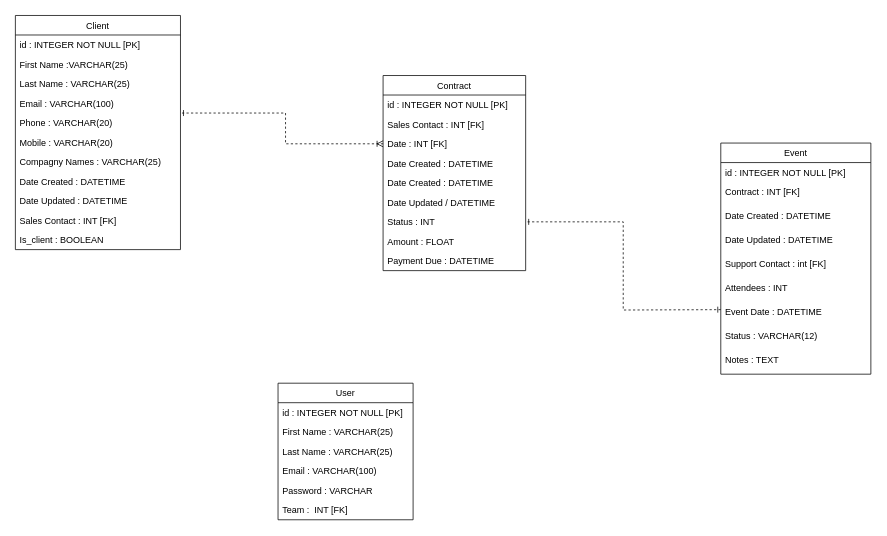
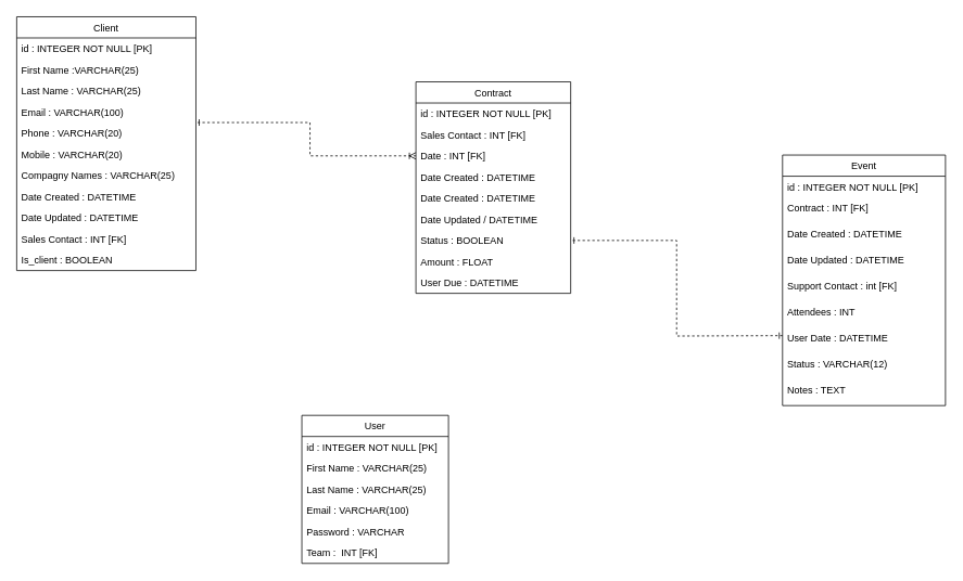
  <mxCell id="0" />
  <mxCell id="1" parent="0" />
  <mxCell id="2" value="Event" style="swimlane;fontStyle=0;childLayout=stackLayout;horizontal=1;startSize=26;fillColor=none;horizontalStack=0;resizeParent=1;resizeParentMax=0;resizeLast=0;collapsible=1;marginBottom=0;direction=east;" parent="1" vertex="1"><mxGeometry x="960" y="190" width="200" height="308" as="geometry"><mxRectangle x="410" y="230" width="80" height="30" as="alternateBounds" /></mxGeometry></mxCell>
  <mxCell id="3" value="id : INTEGER NOT NULL [PK]" style="text;strokeColor=none;fillColor=none;align=left;verticalAlign=top;spacingLeft=4;spacingRight=4;overflow=hidden;rotatable=0;points=[[0,0.5],[1,0.5]];portConstraint=eastwest;" parent="2" vertex="1"><mxGeometry y="26" width="200" height="26" as="geometry" /></mxCell>
  <mxCell id="4" value="Contract : INT [FK]" style="text;strokeColor=none;fillColor=none;align=left;verticalAlign=top;spacingLeft=4;spacingRight=4;overflow=hidden;rotatable=0;points=[[0,0.5],[1,0.5]];portConstraint=eastwest;" parent="2" vertex="1"><mxGeometry y="52" width="200" height="32" as="geometry" /></mxCell>
  <mxCell id="5" value="Date Created : DATETIME" style="text;strokeColor=none;fillColor=none;align=left;verticalAlign=top;spacingLeft=4;spacingRight=4;overflow=hidden;rotatable=0;points=[[0,0.5],[1,0.5]];portConstraint=eastwest;" parent="2" vertex="1"><mxGeometry y="84" width="200" height="32" as="geometry" /></mxCell>
  <mxCell id="6" value="Date Updated : DATETIME" style="text;strokeColor=none;fillColor=none;align=left;verticalAlign=top;spacingLeft=4;spacingRight=4;overflow=hidden;rotatable=0;points=[[0,0.5],[1,0.5]];portConstraint=eastwest;" parent="2" vertex="1"><mxGeometry y="116" width="200" height="32" as="geometry" /></mxCell>
  <mxCell id="7" value="Support Contact : int [FK]" style="text;strokeColor=none;fillColor=none;align=left;verticalAlign=top;spacingLeft=4;spacingRight=4;overflow=hidden;rotatable=0;points=[[0,0.5],[1,0.5]];portConstraint=eastwest;" parent="2" vertex="1"><mxGeometry y="148" width="200" height="32" as="geometry" /></mxCell>
  <mxCell id="8" value="Attendees : INT" style="text;strokeColor=none;fillColor=none;align=left;verticalAlign=top;spacingLeft=4;spacingRight=4;overflow=hidden;rotatable=0;points=[[0,0.5],[1,0.5]];portConstraint=eastwest;" parent="2" vertex="1"><mxGeometry y="180" width="200" height="32" as="geometry" /></mxCell>
- <mxCell id="9" value="Event Date : DATETIME" style="text;strokeColor=none;fillColor=none;align=left;verticalAlign=top;spacingLeft=4;spacingRight=4;overflow=hidden;rotatable=0;points=[[0,0.5],[1,0.5]];portConstraint=eastwest;" parent="2" vertex="1"><mxGeometry y="212" width="200" height="32" as="geometry" /></mxCell>
+ <mxCell id="9" value="User Date : DATETIME" style="text;strokeColor=none;fillColor=none;align=left;verticalAlign=top;spacingLeft=4;spacingRight=4;overflow=hidden;rotatable=0;points=[[0,0.5],[1,0.5]];portConstraint=eastwest;" parent="2" vertex="1"><mxGeometry y="212" width="200" height="32" as="geometry" /></mxCell>
  <mxCell id="10" value="Status : VARCHAR(12)" style="text;strokeColor=none;fillColor=none;align=left;verticalAlign=top;spacingLeft=4;spacingRight=4;overflow=hidden;rotatable=0;points=[[0,0.5],[1,0.5]];portConstraint=eastwest;" vertex="1" parent="2"><mxGeometry y="244" width="200" height="32" as="geometry" /></mxCell>
  <mxCell id="11" value="Notes : TEXT" style="text;strokeColor=none;fillColor=none;align=left;verticalAlign=top;spacingLeft=4;spacingRight=4;overflow=hidden;rotatable=0;points=[[0,0.5],[1,0.5]];portConstraint=eastwest;" parent="2" vertex="1"><mxGeometry y="276" width="200" height="32" as="geometry" /></mxCell>
  <mxCell id="12" value="Client" style="swimlane;fontStyle=0;childLayout=stackLayout;horizontal=1;startSize=26;fillColor=none;horizontalStack=0;resizeParent=1;resizeParentMax=0;resizeLast=0;collapsible=1;marginBottom=0;" parent="1" vertex="1"><mxGeometry x="20" y="20" width="220" height="312" as="geometry" /></mxCell>
  <mxCell id="13" value="id : INTEGER NOT NULL [PK]" style="text;strokeColor=none;fillColor=none;align=left;verticalAlign=top;spacingLeft=4;spacingRight=4;overflow=hidden;rotatable=0;points=[[0,0.5],[1,0.5]];portConstraint=eastwest;" parent="12" vertex="1"><mxGeometry y="26" width="220" height="26" as="geometry" /></mxCell>
  <mxCell id="14" value="First Name :VARCHAR(25) " style="text;strokeColor=none;fillColor=none;align=left;verticalAlign=top;spacingLeft=4;spacingRight=4;overflow=hidden;rotatable=0;points=[[0,0.5],[1,0.5]];portConstraint=eastwest;" parent="12" vertex="1"><mxGeometry y="52" width="220" height="26" as="geometry" /></mxCell>
  <mxCell id="15" value="Last Name : VARCHAR(25)" style="text;strokeColor=none;fillColor=none;align=left;verticalAlign=top;spacingLeft=4;spacingRight=4;overflow=hidden;rotatable=0;points=[[0,0.5],[1,0.5]];portConstraint=eastwest;" parent="12" vertex="1"><mxGeometry y="78" width="220" height="26" as="geometry" /></mxCell>
  <mxCell id="16" value="Email : VARCHAR(100)" style="text;strokeColor=none;fillColor=none;align=left;verticalAlign=top;spacingLeft=4;spacingRight=4;overflow=hidden;rotatable=0;points=[[0,0.5],[1,0.5]];portConstraint=eastwest;" parent="12" vertex="1"><mxGeometry y="104" width="220" height="26" as="geometry" /></mxCell>
  <mxCell id="17" value="Phone : VARCHAR(20)" style="text;strokeColor=none;fillColor=none;align=left;verticalAlign=top;spacingLeft=4;spacingRight=4;overflow=hidden;rotatable=0;points=[[0,0.5],[1,0.5]];portConstraint=eastwest;" parent="12" vertex="1"><mxGeometry y="130" width="220" height="26" as="geometry" /></mxCell>
  <mxCell id="18" value="Mobile : VARCHAR(20)" style="text;strokeColor=none;fillColor=none;align=left;verticalAlign=top;spacingLeft=4;spacingRight=4;overflow=hidden;rotatable=0;points=[[0,0.5],[1,0.5]];portConstraint=eastwest;" parent="12" vertex="1"><mxGeometry y="156" width="220" height="26" as="geometry" /></mxCell>
  <mxCell id="19" value="Compagny Names : VARCHAR(25)" style="text;strokeColor=none;fillColor=none;align=left;verticalAlign=top;spacingLeft=4;spacingRight=4;overflow=hidden;rotatable=0;points=[[0,0.5],[1,0.5]];portConstraint=eastwest;" parent="12" vertex="1"><mxGeometry y="182" width="220" height="26" as="geometry" /></mxCell>
  <mxCell id="20" value="Date Created : DATETIME" style="text;strokeColor=none;fillColor=none;align=left;verticalAlign=top;spacingLeft=4;spacingRight=4;overflow=hidden;rotatable=0;points=[[0,0.5],[1,0.5]];portConstraint=eastwest;" parent="12" vertex="1"><mxGeometry y="208" width="220" height="26" as="geometry" /></mxCell>
  <mxCell id="21" value="Date Updated : DATETIME" style="text;strokeColor=none;fillColor=none;align=left;verticalAlign=top;spacingLeft=4;spacingRight=4;overflow=hidden;rotatable=0;points=[[0,0.5],[1,0.5]];portConstraint=eastwest;" parent="12" vertex="1"><mxGeometry y="234" width="220" height="26" as="geometry" /></mxCell>
  <mxCell id="22" value="Sales Contact : INT [FK]" style="text;strokeColor=none;fillColor=none;align=left;verticalAlign=top;spacingLeft=4;spacingRight=4;overflow=hidden;rotatable=0;points=[[0,0.5],[1,0.5]];portConstraint=eastwest;" parent="12" vertex="1"><mxGeometry y="260" width="220" height="26" as="geometry" /></mxCell>
  <mxCell id="23" value="Is_client : BOOLEAN " style="text;strokeColor=none;fillColor=none;align=left;verticalAlign=top;spacingLeft=4;spacingRight=4;overflow=hidden;rotatable=0;points=[[0,0.5],[1,0.5]];portConstraint=eastwest;" parent="12" vertex="1"><mxGeometry y="286" width="220" height="26" as="geometry" /></mxCell>
  <mxCell id="24" value="Contract" style="swimlane;fontStyle=0;childLayout=stackLayout;horizontal=1;startSize=26;fillColor=none;horizontalStack=0;resizeParent=1;resizeParentMax=0;resizeLast=0;collapsible=1;marginBottom=0;" parent="1" vertex="1"><mxGeometry x="510" y="100" width="190" height="260" as="geometry" /></mxCell>
  <mxCell id="25" value="id : INTEGER NOT NULL [PK]" style="text;strokeColor=none;fillColor=none;align=left;verticalAlign=top;spacingLeft=4;spacingRight=4;overflow=hidden;rotatable=0;points=[[0,0.5],[1,0.5]];portConstraint=eastwest;" parent="24" vertex="1"><mxGeometry y="26" width="190" height="26" as="geometry" /></mxCell>
  <mxCell id="26" value="Sales Contact : INT [FK]" style="text;strokeColor=none;fillColor=none;align=left;verticalAlign=top;spacingLeft=4;spacingRight=4;overflow=hidden;rotatable=0;points=[[0,0.5],[1,0.5]];portConstraint=eastwest;" parent="24" vertex="1"><mxGeometry y="52" width="190" height="26" as="geometry" /></mxCell>
  <mxCell id="27" value="Date : INT [FK]" style="text;strokeColor=none;fillColor=none;align=left;verticalAlign=top;spacingLeft=4;spacingRight=4;overflow=hidden;rotatable=0;points=[[0,0.5],[1,0.5]];portConstraint=eastwest;" parent="24" vertex="1"><mxGeometry y="78" width="190" height="26" as="geometry" /></mxCell>
  <mxCell id="28" value="Date Created : DATETIME" style="text;strokeColor=none;fillColor=none;align=left;verticalAlign=top;spacingLeft=4;spacingRight=4;overflow=hidden;rotatable=0;points=[[0,0.5],[1,0.5]];portConstraint=eastwest;" parent="24" vertex="1"><mxGeometry y="104" width="190" height="26" as="geometry" /></mxCell>
  <mxCell id="29" value="Date Created : DATETIME" style="text;strokeColor=none;fillColor=none;align=left;verticalAlign=top;spacingLeft=4;spacingRight=4;overflow=hidden;rotatable=0;points=[[0,0.5],[1,0.5]];portConstraint=eastwest;" parent="24" vertex="1"><mxGeometry y="130" width="190" height="26" as="geometry" /></mxCell>
  <mxCell id="30" value="Date Updated / DATETIME" style="text;strokeColor=none;fillColor=none;align=left;verticalAlign=top;spacingLeft=4;spacingRight=4;overflow=hidden;rotatable=0;points=[[0,0.5],[1,0.5]];portConstraint=eastwest;" parent="24" vertex="1"><mxGeometry y="156" width="190" height="26" as="geometry" /></mxCell>
- <mxCell id="31" value="Status : INT" style="text;strokeColor=none;fillColor=none;align=left;verticalAlign=top;spacingLeft=4;spacingRight=4;overflow=hidden;rotatable=0;points=[[0,0.5],[1,0.5]];portConstraint=eastwest;" parent="24" vertex="1"><mxGeometry y="182" width="190" height="26" as="geometry" /></mxCell>
+ <mxCell id="31" value="Status : BOOLEAN" style="text;strokeColor=none;fillColor=none;align=left;verticalAlign=top;spacingLeft=4;spacingRight=4;overflow=hidden;rotatable=0;points=[[0,0.5],[1,0.5]];portConstraint=eastwest;" parent="24" vertex="1"><mxGeometry y="182" width="190" height="26" as="geometry" /></mxCell>
  <mxCell id="32" value="Amount : FLOAT" style="text;strokeColor=none;fillColor=none;align=left;verticalAlign=top;spacingLeft=4;spacingRight=4;overflow=hidden;rotatable=0;points=[[0,0.5],[1,0.5]];portConstraint=eastwest;" parent="24" vertex="1"><mxGeometry y="208" width="190" height="26" as="geometry" /></mxCell>
- <mxCell id="33" value="Payment Due : DATETIME" style="text;strokeColor=none;fillColor=none;align=left;verticalAlign=top;spacingLeft=4;spacingRight=4;overflow=hidden;rotatable=0;points=[[0,0.5],[1,0.5]];portConstraint=eastwest;" parent="24" vertex="1"><mxGeometry y="234" width="190" height="26" as="geometry" /></mxCell>
+ <mxCell id="33" value="User Due : DATETIME" style="text;strokeColor=none;fillColor=none;align=left;verticalAlign=top;spacingLeft=4;spacingRight=4;overflow=hidden;rotatable=0;points=[[0,0.5],[1,0.5]];portConstraint=eastwest;" parent="24" vertex="1"><mxGeometry y="234" width="190" height="26" as="geometry" /></mxCell>
  <mxCell id="34" value="User" style="swimlane;fontStyle=0;childLayout=stackLayout;horizontal=1;startSize=26;fillColor=none;horizontalStack=0;resizeParent=1;resizeParentMax=0;resizeLast=0;collapsible=1;marginBottom=0;" parent="1" vertex="1"><mxGeometry x="370" y="510" width="180" height="182" as="geometry" /></mxCell>
  <mxCell id="35" value="id : INTEGER NOT NULL [PK]" style="text;strokeColor=none;fillColor=none;align=left;verticalAlign=top;spacingLeft=4;spacingRight=4;overflow=hidden;rotatable=0;points=[[0,0.5],[1,0.5]];portConstraint=eastwest;" parent="34" vertex="1"><mxGeometry y="26" width="180" height="26" as="geometry" /></mxCell>
  <mxCell id="36" value="First Name : VARCHAR(25)" style="text;strokeColor=none;fillColor=none;align=left;verticalAlign=top;spacingLeft=4;spacingRight=4;overflow=hidden;rotatable=0;points=[[0,0.5],[1,0.5]];portConstraint=eastwest;" parent="34" vertex="1"><mxGeometry y="52" width="180" height="26" as="geometry" /></mxCell>
  <mxCell id="37" value="Last Name : VARCHAR(25)" style="text;strokeColor=none;fillColor=none;align=left;verticalAlign=top;spacingLeft=4;spacingRight=4;overflow=hidden;rotatable=0;points=[[0,0.5],[1,0.5]];portConstraint=eastwest;" parent="34" vertex="1"><mxGeometry y="78" width="180" height="26" as="geometry" /></mxCell>
  <mxCell id="38" value="Email : VARCHAR(100)" style="text;strokeColor=none;fillColor=none;align=left;verticalAlign=top;spacingLeft=4;spacingRight=4;overflow=hidden;rotatable=0;points=[[0,0.5],[1,0.5]];portConstraint=eastwest;" parent="34" vertex="1"><mxGeometry y="104" width="180" height="26" as="geometry" /></mxCell>
  <mxCell id="39" value="Password : VARCHAR" style="text;strokeColor=none;fillColor=none;align=left;verticalAlign=top;spacingLeft=4;spacingRight=4;overflow=hidden;rotatable=0;points=[[0,0.5],[1,0.5]];portConstraint=eastwest;" parent="34" vertex="1"><mxGeometry y="130" width="180" height="26" as="geometry" /></mxCell>
  <mxCell id="40" value="Team :  INT [FK]" style="text;strokeColor=none;fillColor=none;align=left;verticalAlign=top;spacingLeft=4;spacingRight=4;overflow=hidden;rotatable=0;points=[[0,0.5],[1,0.5]];portConstraint=eastwest;" parent="34" vertex="1"><mxGeometry y="156" width="180" height="26" as="geometry" /></mxCell>
  <mxCell id="41" style="edgeStyle=orthogonalEdgeStyle;rounded=0;orthogonalLoop=1;jettySize=auto;html=1;exitX=0;exitY=0.5;exitDx=0;exitDy=0;dashed=1;startArrow=ERoneToMany;startFill=0;endArrow=ERone;endFill=0;" parent="1" source="27" target="17" edge="1"><mxGeometry relative="1" as="geometry"><Array as="points"><mxPoint x="380" y="191" /><mxPoint x="380" y="150" /></Array></mxGeometry></mxCell>
  <mxCell id="42" style="edgeStyle=orthogonalEdgeStyle;rounded=0;orthogonalLoop=1;jettySize=auto;html=1;exitX=0;exitY=0.5;exitDx=0;exitDy=0;entryX=1;entryY=0.75;entryDx=0;entryDy=0;dashed=1;startArrow=ERone;startFill=0;endArrow=ERone;endFill=0;" parent="1" target="24" edge="1"><mxGeometry relative="1" as="geometry"><mxPoint x="960" y="412" as="sourcePoint" /></mxGeometry></mxCell>
